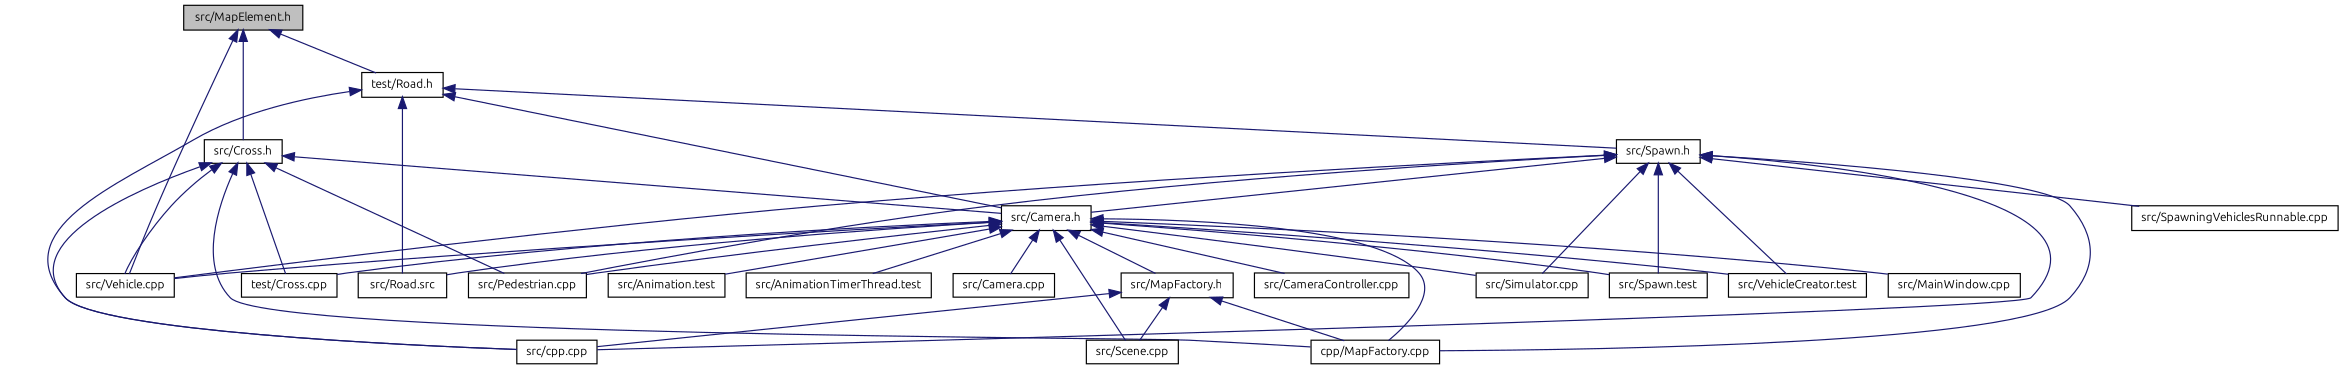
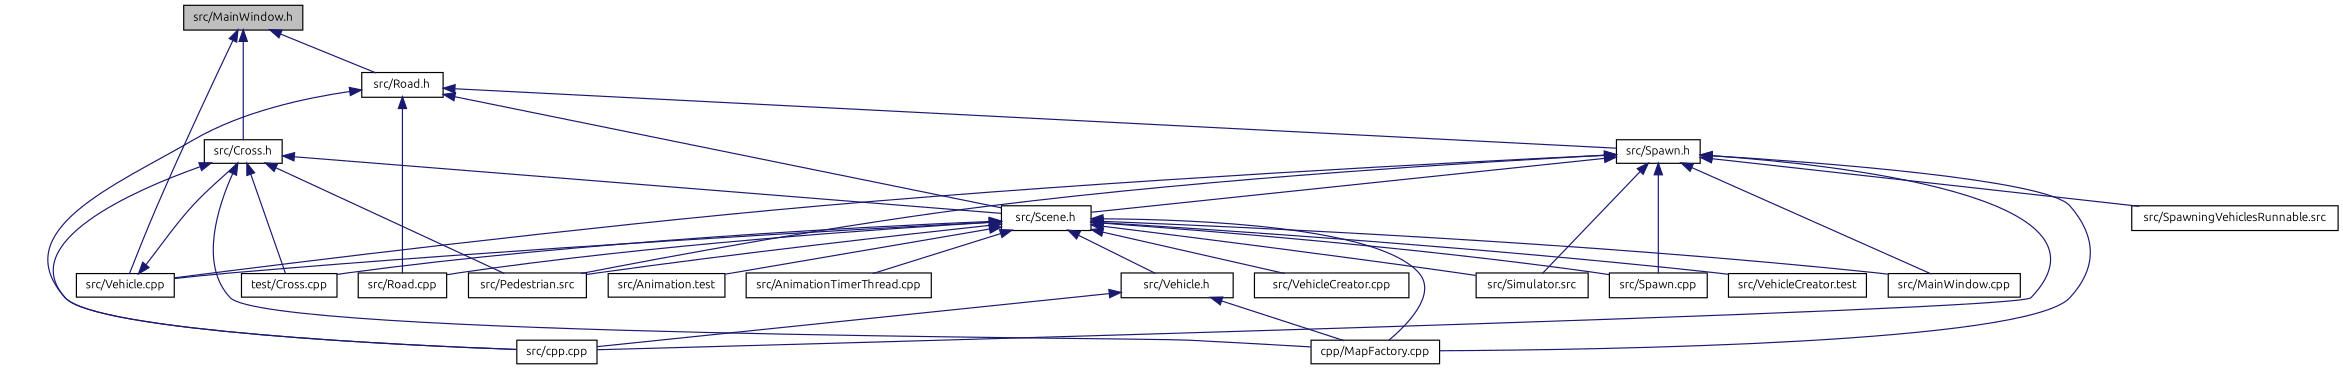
  digraph {
    fontname=Ubuntu
    node [color=black fillcolor=white fontname=Ubuntu fontsize=10 shape=record style=filled]
    edge [color=midnightblue dir=back fontname=Ubuntu fontsize=10 labelfontname=Helvetica labelfontsize=10 style=solid]
-   n1 [fillcolor=grey75 fontcolor=black height=0.2 label="src/MapElement.h" width=0.4]
+   n1 [fillcolor=grey75 fontcolor=black height=0.2 label="src/MainWindow.h" width=0.4]
    n2 [height=0.2 label="src/Cross.h" width=0.4]
    n3 [height=0.2 label="src/Vehicle.cpp" width=0.4]
-   n4 [height=0.2 label="test/Road.h" width=0.4]
-   n5 [height=0.2 label="src/Camera.h" width=0.4]
+   n4 [height=0.2 label="src/Road.h" width=0.4]
+   n5 [height=0.2 label="src/Scene.h" width=0.4]
    n6 [height=0.2 label="test/Cross.cpp" width=0.4]
    n7 [height=0.2 label="cpp/MapFactory.cpp" width=0.4]
-   n8 [height=0.2 label="src/Pedestrian.cpp" width=0.4]
+   n8 [height=0.2 label="src/Pedestrian.src" width=0.4]
    n9 [height=0.2 label="src/cpp.cpp" width=0.4]
    n10 [height=0.2 label="src/Spawn.h" width=0.4]
-   n11 [height=0.2 label="src/Road.src" width=0.4]
-   n12 [height=0.2 label="src/Simulator.cpp" width=0.4]
-   n13 [height=0.2 label="src/Spawn.test" width=0.4]
+   n11 [height=0.2 label="src/Road.cpp" width=0.4]
+   n12 [height=0.2 label="src/Simulator.src" width=0.4]
+   n13 [height=0.2 label="src/Spawn.cpp" width=0.4]
    n14 [height=0.2 label="src/VehicleCreator.test" width=0.4]
-   n15 [height=0.2 label="src/SpawningVehiclesRunnable.cpp" width=0.4]
-   n16 [height=0.2 label="src/MapFactory.h" width=0.4]
-   n17 [height=0.2 label="src/Scene.cpp" width=0.4]
+   n15 [height=0.2 label="src/SpawningVehiclesRunnable.src" width=0.4]
+   n16 [height=0.2 label="src/Vehicle.h" width=0.4]
    n18 [height=0.2 label="src/Animation.test" width=0.4]
-   n19 [height=0.2 label="src/AnimationTimerThread.test" width=0.4]
-   n20 [height=0.2 label="src/Camera.cpp" width=0.4]
-   n21 [height=0.2 label="src/CameraController.cpp" width=0.4]
+   n19 [height=0.2 label="src/AnimationTimerThread.cpp" width=0.4]
+   n21 [height=0.2 label="src/VehicleCreator.cpp" width=0.4]
    n22 [height=0.2 label="src/MainWindow.cpp" width=0.4]
    n1 -> n2
    n1 -> n3
    n1 -> n4
-   n2 -> n3
+   n3 -> n2
    n2 -> n5
    n2 -> n6
    n2 -> n7
    n2 -> n8
    n2 -> n9
    n4 -> n5
    n4 -> n9
    n4 -> n10
    n4 -> n11
    n5 -> n3
    n5 -> n6
    n5 -> n7
    n5 -> n8
    n5 -> n11
    n5 -> n12
    n5 -> n13
    n5 -> n14
    n5 -> n16
-   n5 -> n17
    n5 -> n18
    n5 -> n19
-   n5 -> n20
    n5 -> n21
    n5 -> n22
    n10 -> n3
    n10 -> n5
    n10 -> n7
    n10 -> n8
    n10 -> n9
    n10 -> n12
    n10 -> n13
-   n10 -> n14
+   n10 -> n22
    n10 -> n15
    n16 -> n7
    n16 -> n9
-   n16 -> n17
  }
